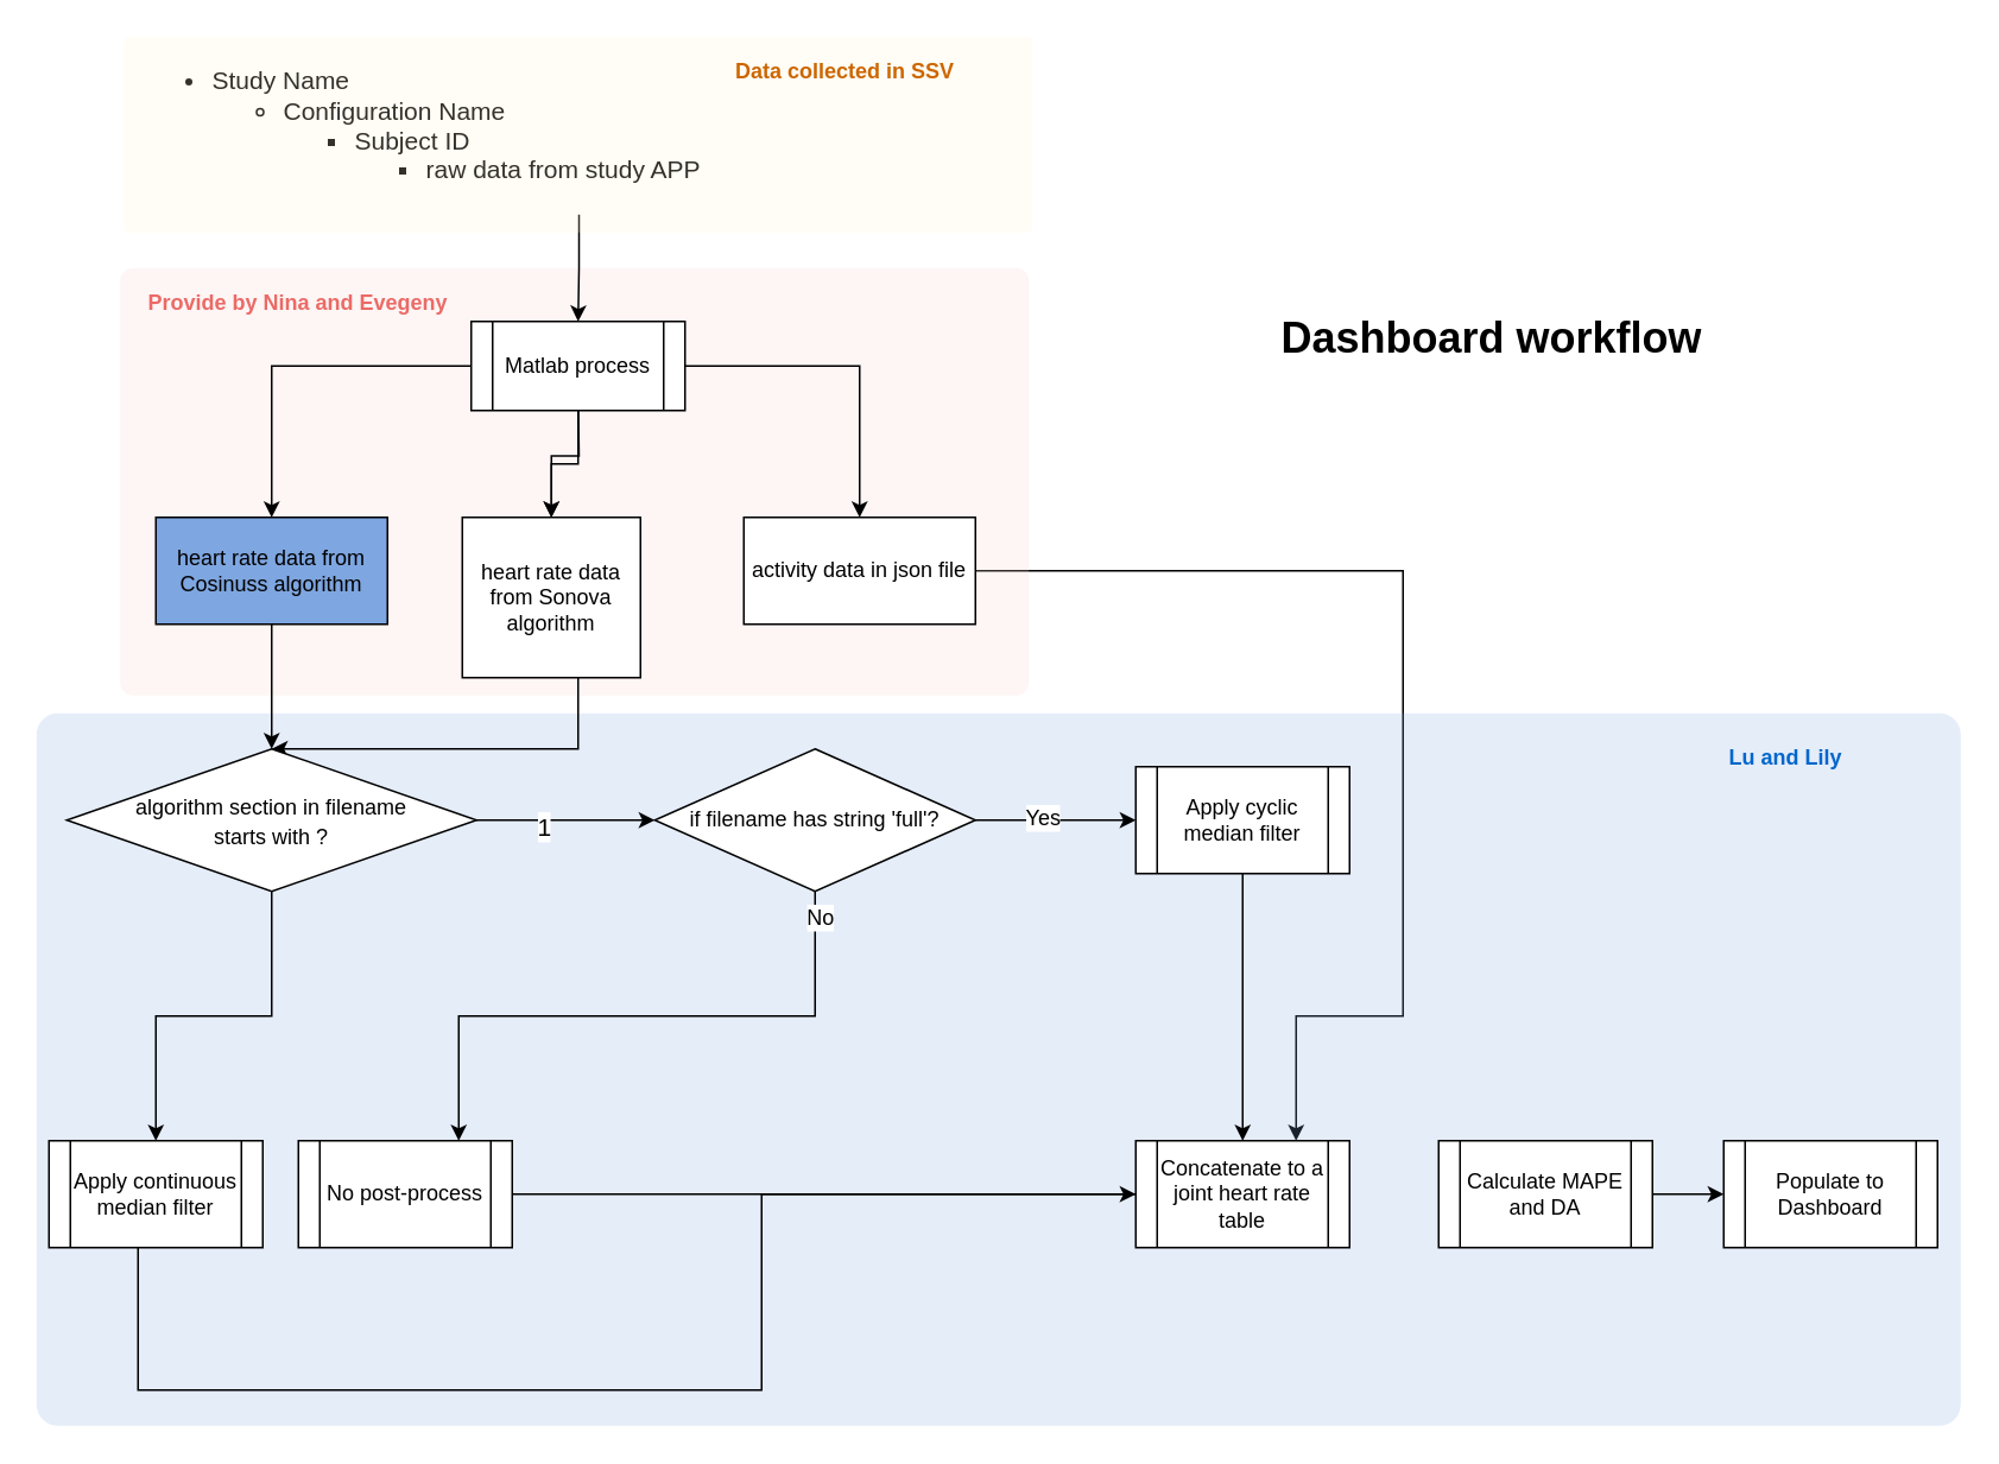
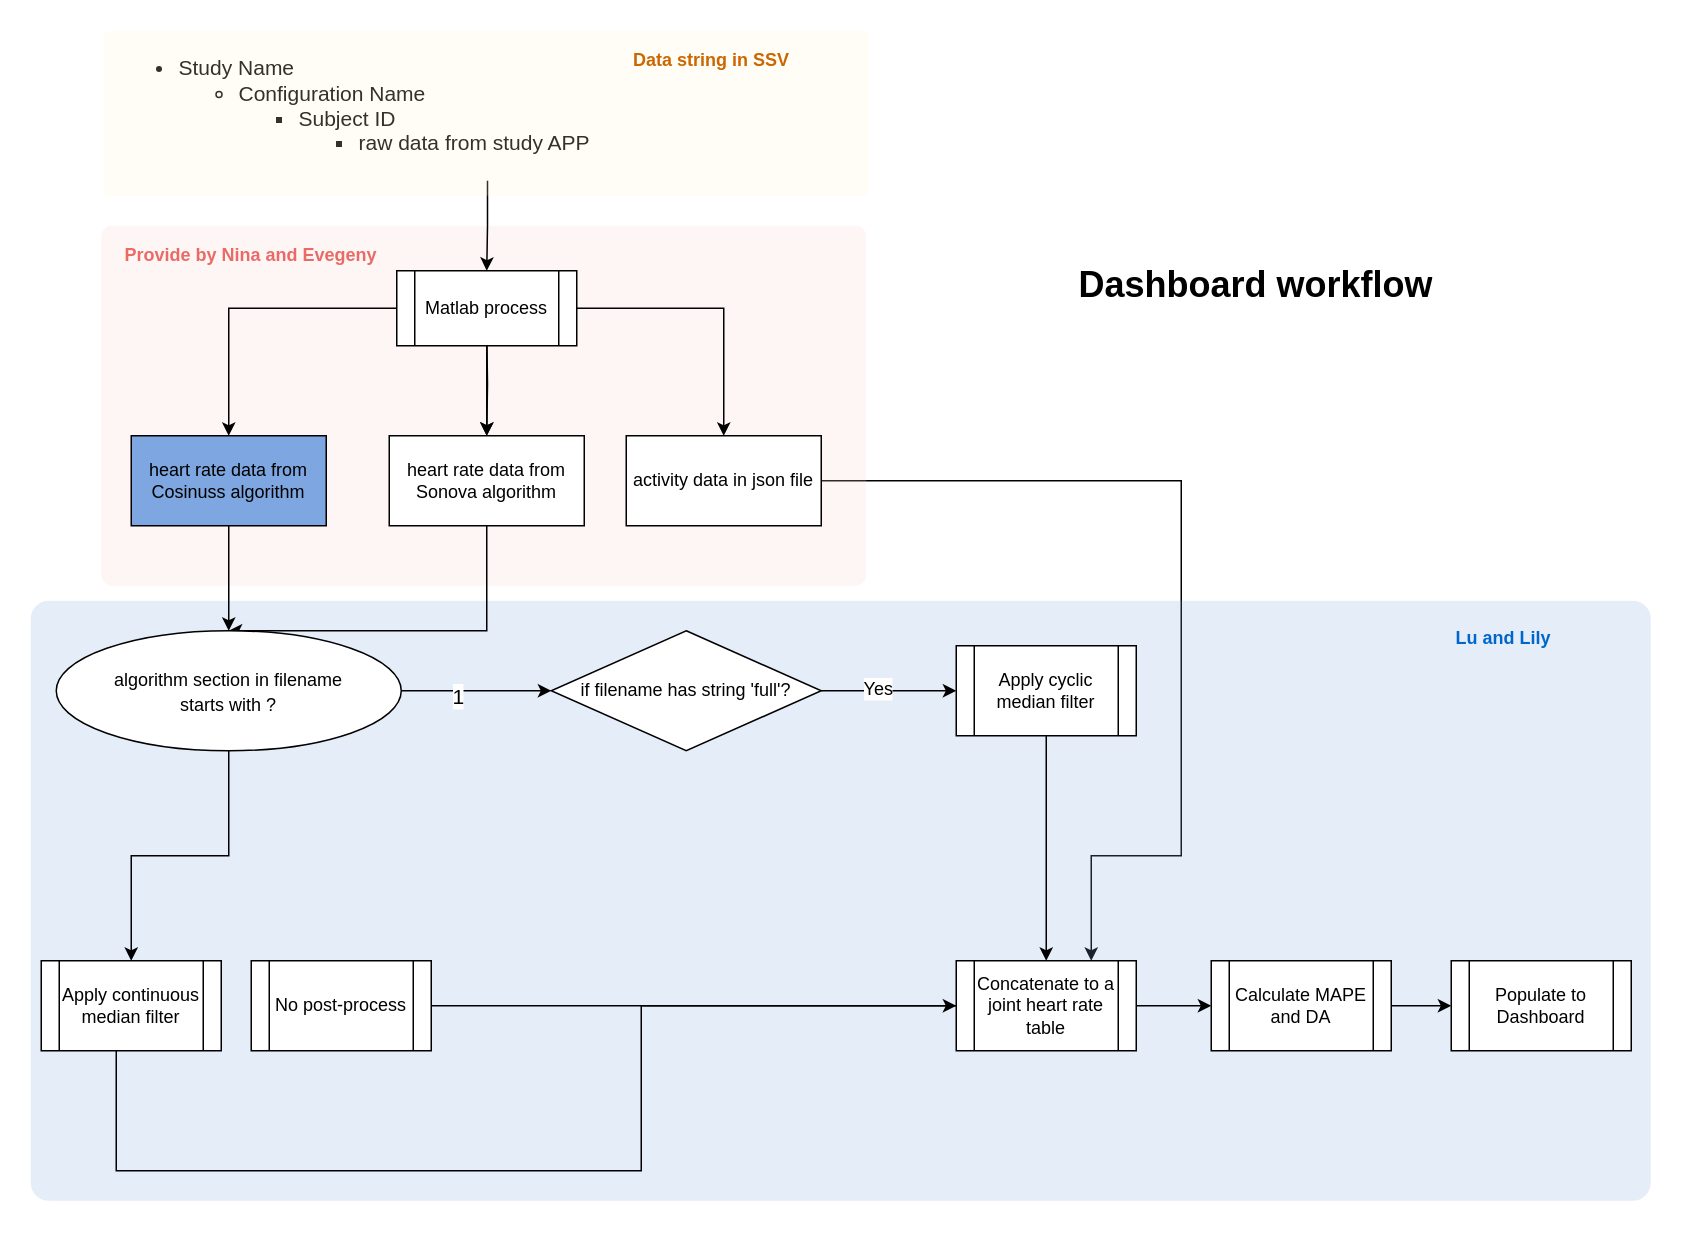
  <mxCell id="0" />
  <mxCell id="1" parent="0" />
  <mxCell id="2" style="edgeStyle=orthogonalEdgeStyle;rounded=0;orthogonalLoop=1;jettySize=auto;html=1;entryX=0.75;entryY=0;entryDx=0;entryDy=0;fontSize=12;fontColor=#000000;endArrow=classic;endFill=1;strokeColor=#000000;" edge="1" parent="1" source="14" target="32"><mxGeometry relative="1" as="geometry"><Array as="points"><mxPoint x="787" y="320" /><mxPoint x="787" y="570" /><mxPoint x="727" y="570" /></Array></mxGeometry></mxCell>
  <mxCell id="3" value="" style="rounded=1;whiteSpace=wrap;html=1;fontSize=12;align=left;fillColor=#f8cecc;fillOpacity=20;labelPosition=left;verticalLabelPosition=top;verticalAlign=bottom;arcSize=3;strokeColor=none;" vertex="1" parent="1"><mxGeometry x="67" y="150" width="510" height="240" as="geometry" /></mxCell>
  <mxCell id="4" value="" style="rounded=1;whiteSpace=wrap;html=1;fontSize=12;align=left;fillOpacity=20;labelPosition=left;verticalLabelPosition=top;verticalAlign=bottom;arcSize=3;fillColor=#7EA6E0;strokeColor=none;" vertex="1" parent="1"><mxGeometry x="20" y="400" width="1080" height="400" as="geometry" /></mxCell>
  <mxCell id="5" style="edgeStyle=orthogonalEdgeStyle;rounded=0;orthogonalLoop=1;jettySize=auto;html=1;exitX=0.75;exitY=1;exitDx=0;exitDy=0;fontSize=14;endArrow=classic;endFill=1;strokeColor=#000000;entryX=0.5;entryY=0;entryDx=0;entryDy=0;" edge="1" parent="1" source="6" target="21"><mxGeometry relative="1" as="geometry"><mxPoint x="324" y="180" as="targetPoint" /></mxGeometry></mxCell>
  <mxCell id="6" value="&lt;ul style=&quot;font-size: 14px;&quot;&gt;&lt;li style=&quot;font-size: 14px;&quot;&gt;&lt;span style=&quot;font-size: 14px;&quot;&gt;Study Name&lt;/span&gt;&lt;/li&gt;&lt;ul style=&quot;font-size: 14px;&quot;&gt;&lt;li style=&quot;font-size: 14px;&quot;&gt;Configuration Name&lt;/li&gt;&lt;ul style=&quot;font-size: 14px;&quot;&gt;&lt;li style=&quot;font-size: 14px;&quot;&gt;Subject ID&lt;/li&gt;&lt;ul style=&quot;font-size: 14px;&quot;&gt;&lt;li style=&quot;font-size: 14px;&quot;&gt;raw data from study APP&lt;/li&gt;&lt;/ul&gt;&lt;/ul&gt;&lt;/ul&gt;&lt;/ul&gt;" style="text;html=1;strokeColor=none;fillColor=none;align=left;verticalAlign=middle;whiteSpace=wrap;rounded=0;fontSize=14;" vertex="1" parent="1"><mxGeometry x="77" y="20" width="330" height="100" as="geometry" /></mxCell>
  <mxCell id="7" value="" style="edgeStyle=orthogonalEdgeStyle;rounded=0;orthogonalLoop=1;jettySize=auto;html=1;fontSize=14;endArrow=classic;endFill=1;strokeColor=#000000;" edge="1" parent="1" source="8" target="18"><mxGeometry relative="1" as="geometry" /></mxCell>
  <mxCell id="8" value="&lt;font style=&quot;font-size: 12px;&quot;&gt;heart rate data from Cosinuss algorithm&lt;/font&gt;" style="rounded=0;whiteSpace=wrap;html=1;fontSize=12;align=center;fillColor=#7ea6e0;" vertex="1" parent="1"><mxGeometry x="87" y="290" width="130" height="60" as="geometry" /></mxCell>
  <mxCell id="9" style="edgeStyle=orthogonalEdgeStyle;rounded=0;orthogonalLoop=1;jettySize=auto;html=1;entryX=0.5;entryY=0;entryDx=0;entryDy=0;fontSize=14;endArrow=classic;endFill=1;strokeColor=#000000;" edge="1" parent="1" source="21" target="8"><mxGeometry relative="1" as="geometry"><mxPoint x="264" y="200" as="sourcePoint" /></mxGeometry></mxCell>
  <mxCell id="10" style="edgeStyle=orthogonalEdgeStyle;rounded=0;orthogonalLoop=1;jettySize=auto;html=1;fontSize=14;endArrow=classic;endFill=1;strokeColor=#000000;" edge="1" parent="1" target="13"><mxGeometry relative="1" as="geometry"><mxPoint x="324" y="220" as="sourcePoint" /></mxGeometry></mxCell>
  <mxCell id="11" style="edgeStyle=orthogonalEdgeStyle;rounded=0;orthogonalLoop=1;jettySize=auto;html=1;entryX=0.5;entryY=0;entryDx=0;entryDy=0;fontSize=14;endArrow=classic;endFill=1;strokeColor=#000000;" edge="1" parent="1" source="21" target="14"><mxGeometry relative="1" as="geometry"><mxPoint x="384" y="200" as="sourcePoint" /></mxGeometry></mxCell>
  <mxCell id="12" value="" style="edgeStyle=orthogonalEdgeStyle;rounded=0;orthogonalLoop=1;jettySize=auto;html=1;fontSize=14;endArrow=classic;endFill=1;strokeColor=#000000;entryX=0.5;entryY=0;entryDx=0;entryDy=0;" edge="1" parent="1" source="13" target="18"><mxGeometry relative="1" as="geometry"><Array as="points"><mxPoint x="324" y="420" /></Array></mxGeometry></mxCell>
- <mxCell id="13" value="&lt;font style=&quot;font-size: 12px;&quot;&gt;heart rate data from Sonova algorithm&lt;br style=&quot;font-size: 12px;&quot;&gt;&lt;/font&gt;" style="rounded=0;whiteSpace=wrap;html=1;fontSize=12;align=center;" vertex="1" parent="1"><mxGeometry x="259" y="290" width="100" height="90" as="geometry" /></mxCell>
+ <mxCell id="13" value="&lt;font style=&quot;font-size: 12px;&quot;&gt;heart rate data from Sonova algorithm&lt;br style=&quot;font-size: 12px;&quot;&gt;&lt;/font&gt;" style="rounded=0;whiteSpace=wrap;html=1;fontSize=12;align=center;" vertex="1" parent="1"><mxGeometry x="259" y="290" width="130" height="60" as="geometry" /></mxCell>
  <mxCell id="14" value="&lt;span style=&quot;font-size: 12px;&quot;&gt;activity data in json file&lt;/span&gt;" style="rounded=0;whiteSpace=wrap;html=1;fontSize=12;align=center;" vertex="1" parent="1"><mxGeometry x="417" y="290" width="130" height="60" as="geometry" /></mxCell>
  <mxCell id="15" value="" style="edgeStyle=orthogonalEdgeStyle;rounded=0;orthogonalLoop=1;jettySize=auto;html=1;fontSize=14;endArrow=classic;endFill=1;strokeColor=#000000;entryX=0;entryY=0.5;entryDx=0;entryDy=0;" edge="1" parent="1" source="18" target="28"><mxGeometry relative="1" as="geometry"><mxPoint x="362" y="460" as="targetPoint" /></mxGeometry></mxCell>
  <mxCell id="16" value="1" style="edgeLabel;html=1;align=center;verticalAlign=middle;resizable=0;points=[];fontSize=14;" vertex="1" connectable="0" parent="15"><mxGeometry x="-0.252" y="-3" relative="1" as="geometry"><mxPoint as="offset" /></mxGeometry></mxCell>
  <mxCell id="17" style="edgeStyle=orthogonalEdgeStyle;rounded=0;orthogonalLoop=1;jettySize=auto;html=1;exitX=0.5;exitY=1;exitDx=0;exitDy=0;fontSize=12;endArrow=classic;endFill=1;strokeColor=#000000;" edge="1" parent="1" source="18" target="19"><mxGeometry relative="1" as="geometry" /></mxCell>
- <mxCell id="18" value="&lt;font style=&quot;font-size: 12px&quot;&gt;algorithm section in filename &lt;br&gt;starts with ?&lt;br&gt;&lt;/font&gt;" style="rhombus;whiteSpace=wrap;html=1;rounded=0;fontSize=14;" vertex="1" parent="1"><mxGeometry x="37" y="420" width="230" height="80" as="geometry" /></mxCell>
+ <mxCell id="18" value="&lt;font style=&quot;font-size: 12px&quot;&gt;algorithm section in filename &lt;br&gt;starts with ?&lt;br&gt;&lt;/font&gt;" style="ellipse;whiteSpace=wrap;html=1;fontSize=14;" vertex="1" parent="1"><mxGeometry x="37" y="420" width="230" height="80" as="geometry" /></mxCell>
  <mxCell id="19" value="Apply continuous median filter" style="shape=process;whiteSpace=wrap;html=1;backgroundOutline=1;fontSize=12;align=center;" vertex="1" parent="1"><mxGeometry x="27" y="640" width="120" height="60" as="geometry" /></mxCell>
  <mxCell id="20" value="" style="edgeStyle=orthogonalEdgeStyle;rounded=0;orthogonalLoop=1;jettySize=auto;html=1;fontSize=14;endArrow=classic;endFill=1;strokeColor=#000000;" edge="1" parent="1" source="21" target="13"><mxGeometry relative="1" as="geometry" /></mxCell>
  <mxCell id="21" value="Matlab process" style="shape=process;whiteSpace=wrap;html=1;backgroundOutline=1;fontSize=12;align=center;" vertex="1" parent="1"><mxGeometry x="264" y="180" width="120" height="50" as="geometry" /></mxCell>
  <mxCell id="22" style="edgeStyle=orthogonalEdgeStyle;rounded=0;orthogonalLoop=1;jettySize=auto;html=1;fontSize=12;endArrow=classic;endFill=1;strokeColor=#000000;" edge="1" parent="1" source="23"><mxGeometry relative="1" as="geometry"><mxPoint x="697" y="670" as="targetPoint" /></mxGeometry></mxCell>
  <mxCell id="23" value="No post-process" style="shape=process;whiteSpace=wrap;html=1;backgroundOutline=1;fontSize=12;align=center;" vertex="1" parent="1"><mxGeometry x="167" y="640" width="120" height="60" as="geometry" /></mxCell>
- <mxCell id="24" style="edgeStyle=orthogonalEdgeStyle;rounded=0;orthogonalLoop=1;jettySize=auto;html=1;entryX=0.75;entryY=0;entryDx=0;entryDy=0;fontSize=12;endArrow=classic;endFill=1;strokeColor=#000000;" edge="1" parent="1" source="28" target="23"><mxGeometry relative="1" as="geometry"><Array as="points"><mxPoint x="457" y="570" /><mxPoint x="257" y="570" /></Array></mxGeometry></mxCell>
- <mxCell id="25" value="No" style="edgeLabel;html=1;align=center;verticalAlign=middle;resizable=0;points=[];fontSize=12;" vertex="1" connectable="0" parent="24"><mxGeometry x="-0.918" y="2" relative="1" as="geometry"><mxPoint as="offset" /></mxGeometry></mxCell>
  <mxCell id="26" style="edgeStyle=orthogonalEdgeStyle;rounded=0;orthogonalLoop=1;jettySize=auto;html=1;entryX=0;entryY=0.5;entryDx=0;entryDy=0;fontSize=12;endArrow=classic;endFill=1;strokeColor=#000000;" edge="1" parent="1" source="28" target="30"><mxGeometry relative="1" as="geometry" /></mxCell>
  <mxCell id="27" value="Yes" style="edgeLabel;html=1;align=center;verticalAlign=middle;resizable=0;points=[];fontSize=12;" vertex="1" connectable="0" parent="26"><mxGeometry x="-0.185" y="2" relative="1" as="geometry"><mxPoint as="offset" /></mxGeometry></mxCell>
  <mxCell id="28" value="if filename has string 'full'?" style="rhombus;whiteSpace=wrap;html=1;rounded=0;fontSize=12;" vertex="1" parent="1"><mxGeometry x="367" y="420" width="180" height="80" as="geometry" /></mxCell>
  <mxCell id="29" style="edgeStyle=orthogonalEdgeStyle;rounded=0;orthogonalLoop=1;jettySize=auto;html=1;fontSize=12;endArrow=classic;endFill=1;strokeColor=#000000;entryX=0.5;entryY=0;entryDx=0;entryDy=0;" edge="1" parent="1" source="30" target="32"><mxGeometry relative="1" as="geometry"><mxPoint x="747" y="650" as="targetPoint" /></mxGeometry></mxCell>
  <mxCell id="30" value="Apply cyclic median filter" style="shape=process;whiteSpace=wrap;html=1;backgroundOutline=1;fontSize=12;align=center;" vertex="1" parent="1"><mxGeometry x="637" y="430" width="120" height="60" as="geometry" /></mxCell>
+ <mxCell id="31" value="" style="edgeStyle=orthogonalEdgeStyle;rounded=0;orthogonalLoop=1;jettySize=auto;html=1;fontSize=12;endArrow=classic;endFill=1;strokeColor=#000000;" edge="1" parent="1" source="32" target="34"><mxGeometry relative="1" as="geometry" /></mxCell>
  <mxCell id="32" value="Concatenate to a joint heart rate table" style="shape=process;whiteSpace=wrap;html=1;backgroundOutline=1;fontSize=12;align=center;" vertex="1" parent="1"><mxGeometry x="637" y="640" width="120" height="60" as="geometry" /></mxCell>
  <mxCell id="33" style="edgeStyle=orthogonalEdgeStyle;rounded=0;orthogonalLoop=1;jettySize=auto;html=1;entryX=0;entryY=0.5;entryDx=0;entryDy=0;fontSize=12;endArrow=classic;endFill=1;strokeColor=#000000;" edge="1" parent="1" source="34" target="35"><mxGeometry relative="1" as="geometry" /></mxCell>
  <mxCell id="34" value="Calculate MAPE and DA" style="shape=process;whiteSpace=wrap;html=1;backgroundOutline=1;" vertex="1" parent="1"><mxGeometry x="807" y="640" width="120" height="60" as="geometry" /></mxCell>
  <mxCell id="35" value="Populate to Dashboard" style="shape=process;whiteSpace=wrap;html=1;backgroundOutline=1;fontSize=12;align=center;" vertex="1" parent="1"><mxGeometry x="967" y="640" width="120" height="60" as="geometry" /></mxCell>
  <mxCell id="36" style="edgeStyle=orthogonalEdgeStyle;rounded=0;orthogonalLoop=1;jettySize=auto;html=1;entryX=0;entryY=0.5;entryDx=0;entryDy=0;fontSize=12;endArrow=classic;endFill=1;strokeColor=#000000;" edge="1" parent="1" source="19" target="32"><mxGeometry relative="1" as="geometry"><mxPoint x="672" y="670" as="targetPoint" /><Array as="points"><mxPoint x="77" y="780" /><mxPoint x="427" y="780" /><mxPoint x="427" y="670" /></Array></mxGeometry></mxCell>
  <mxCell id="37" value="Provide by Nina and Evegeny" style="text;html=1;strokeColor=none;fillColor=none;align=center;verticalAlign=middle;whiteSpace=wrap;rounded=0;fontSize=12;fontStyle=1;fontColor=#EA6B66;" vertex="1" parent="1"><mxGeometry x="77" y="160" width="180" height="20" as="geometry" /></mxCell>
  <mxCell id="38" value="&lt;font color=&quot;#0066cc&quot;&gt;Lu and Lily&lt;/font&gt;" style="text;html=1;strokeColor=none;fillColor=none;align=center;verticalAlign=middle;whiteSpace=wrap;rounded=0;fontSize=12;fontStyle=1;fontColor=#EA6B66;" vertex="1" parent="1"><mxGeometry x="947" y="415" width="110" height="20" as="geometry" /></mxCell>
  <mxCell id="39" value="" style="rounded=1;whiteSpace=wrap;html=1;fontSize=12;align=left;fillColor=#fff2cc;fillOpacity=20;labelPosition=left;verticalLabelPosition=top;verticalAlign=bottom;arcSize=3;strokeColor=none;" vertex="1" parent="1"><mxGeometry x="69" y="20" width="510" height="110" as="geometry" /></mxCell>
- <mxCell id="40" value="&lt;font color=&quot;#cc6600&quot;&gt;Data collected in SSV&lt;/font&gt;" style="text;html=1;strokeColor=none;fillColor=none;align=center;verticalAlign=middle;whiteSpace=wrap;rounded=0;fontSize=12;fontStyle=1;fontColor=#EA6B66;" vertex="1" parent="1"><mxGeometry x="384" y="30" width="180" height="20" as="geometry" /></mxCell>
+ <mxCell id="40" value="&lt;font color=&quot;#cc6600&quot;&gt;Data string in SSV&lt;/font&gt;" style="text;html=1;strokeColor=none;fillColor=none;align=center;verticalAlign=middle;whiteSpace=wrap;rounded=0;fontSize=12;fontStyle=1;fontColor=#EA6B66;" vertex="1" parent="1"><mxGeometry x="384" y="30" width="180" height="20" as="geometry" /></mxCell>
  <mxCell id="41" value="&lt;h1&gt;Dashboard workflow&lt;/h1&gt;&lt;p&gt;&lt;br&gt;&lt;/p&gt;" style="text;html=1;strokeColor=none;fillColor=none;spacing=5;spacingTop=-20;whiteSpace=wrap;overflow=hidden;rounded=0;fontSize=12;align=center;" vertex="1" parent="1"><mxGeometry x="657" y="170" width="360" height="50" as="geometry" /></mxCell>
